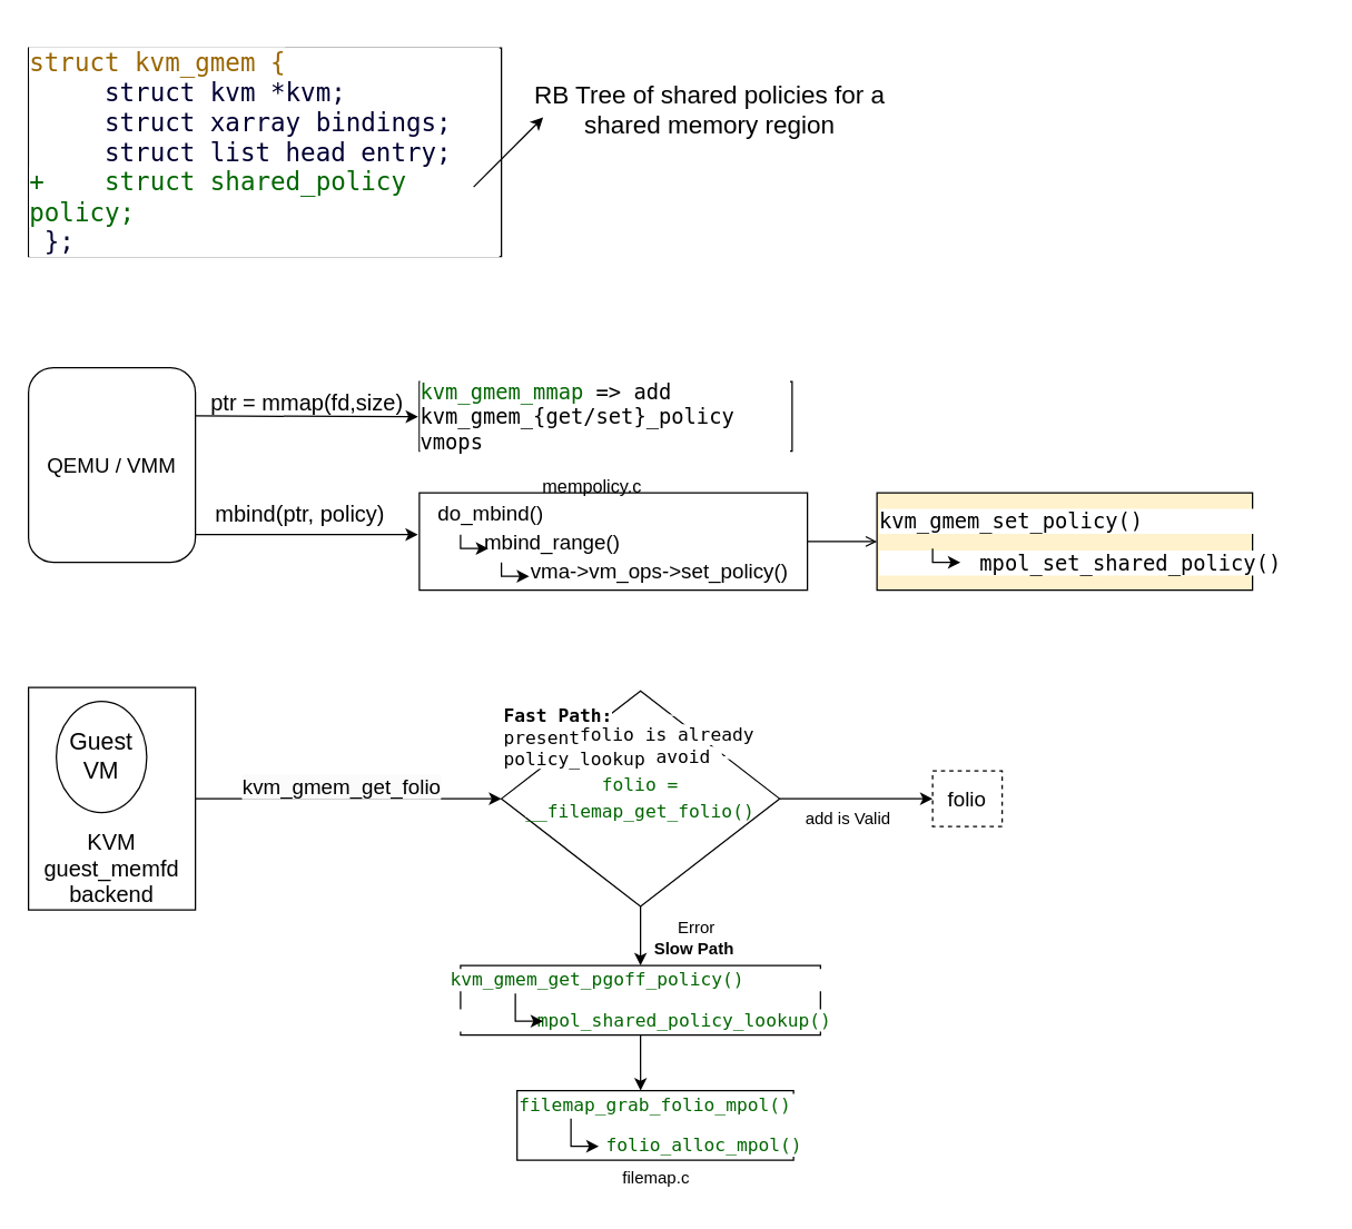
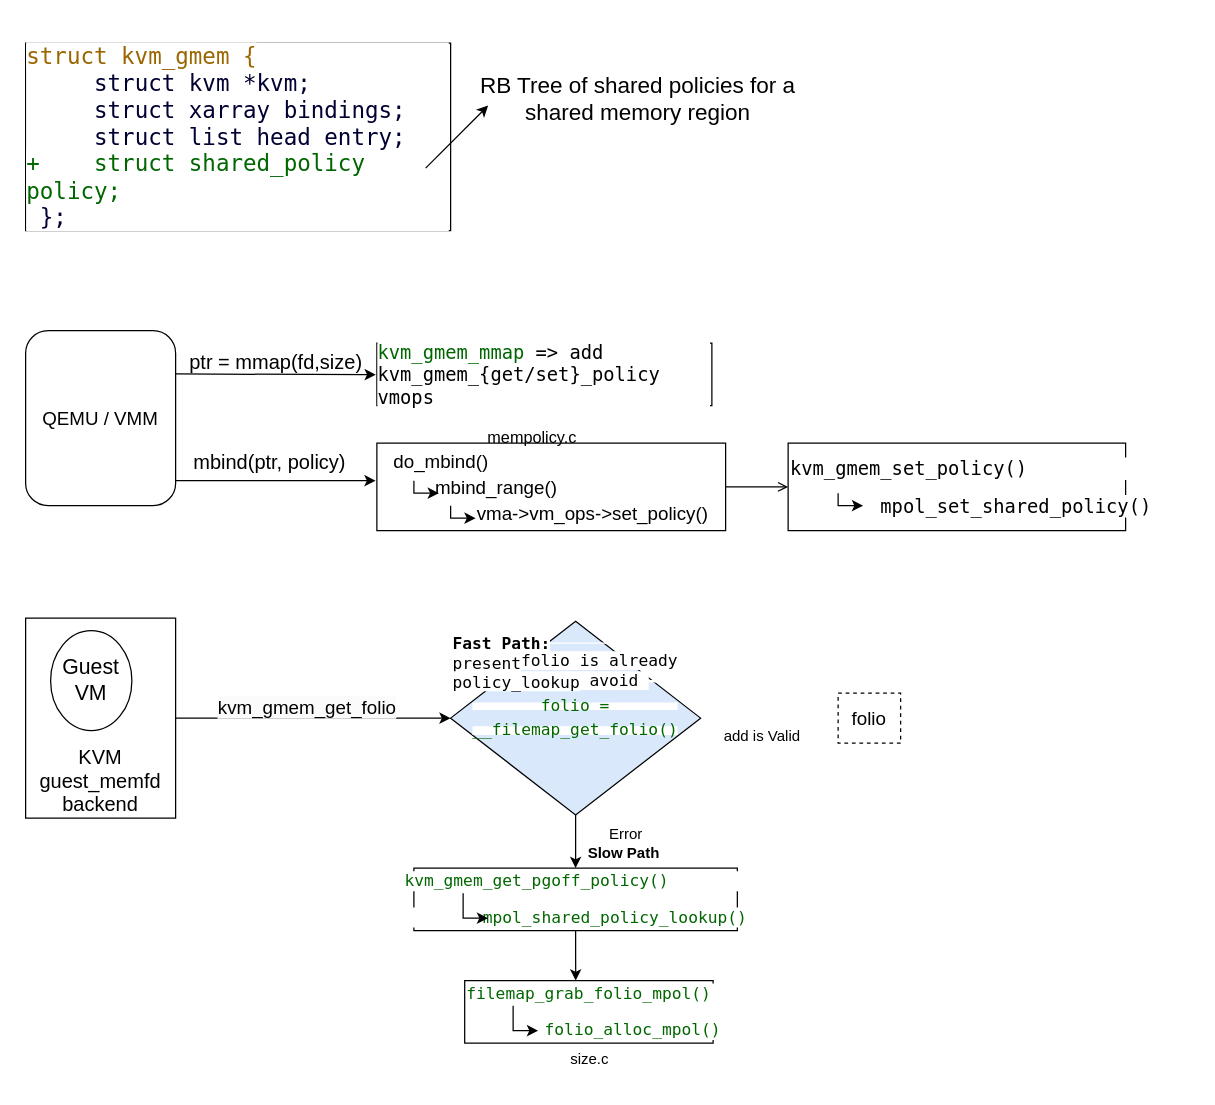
  <mxCell id="0" />
  <mxCell id="1" parent="0" />
  <mxCell id="2" value="&lt;div&gt;&lt;br&gt;&lt;/div&gt;&lt;div&gt;&lt;br&gt;&lt;/div&gt;&lt;div&gt;&lt;br&gt;&lt;/div&gt;&lt;div&gt;&lt;br&gt;&lt;/div&gt;&lt;div&gt;&lt;br&gt;&lt;/div&gt;&lt;div&gt;&lt;br&gt;&lt;/div&gt;&lt;div&gt;&lt;br&gt;&lt;/div&gt;&lt;div&gt;&lt;span style=&quot;font-size: 16px; background-color: transparent; color: light-dark(rgb(0, 0, 0), rgb(255, 255, 255));&quot;&gt;KVM guest_memfd backend&lt;/span&gt;&lt;/div&gt;" style="rounded=0;whiteSpace=wrap;html=1;" vertex="1" parent="1"><mxGeometry x="20" y="480" width="120" height="160" as="geometry" /></mxCell>
  <mxCell id="3" value="&lt;font style=&quot;font-size: 18px;&quot;&gt;&lt;br&gt;&lt;/font&gt;&lt;pre style=&quot;font-family: monospace; background: rgb(255, 255, 255); color: rgb(0, 0, 51); white-space: pre-wrap; font-style: normal; font-variant-ligatures: normal; font-variant-caps: normal; font-weight: 400; letter-spacing: normal; orphans: 2; text-align: start; text-indent: 0px; text-transform: none; widows: 2; word-spacing: 0px; -webkit-text-stroke-width: 0px; text-decoration-thickness: initial; text-decoration-style: initial; text-decoration-color: initial;&quot;&gt;&lt;font style=&quot;font-size: 18px;&quot;&gt;&lt;span style=&quot;font-family: monospace; background: rgb(255, 255, 255); color: rgb(153, 102, 0);&quot; class=&quot;hunk&quot;&gt;struct kvm_gmem {&lt;br&gt;&lt;/span&gt; &lt;span style=&quot;white-space: pre;&quot;&gt;&amp;nbsp;&amp;nbsp;&amp;nbsp;&amp;nbsp;&lt;/span&gt;struct kvm *kvm;&lt;br&gt; &lt;span style=&quot;white-space: pre;&quot;&gt;&amp;nbsp;&amp;nbsp;&amp;nbsp;&amp;nbsp;&lt;/span&gt;struct xarray bindings;&lt;br&gt; &lt;span style=&quot;white-space: pre;&quot;&gt;&amp;nbsp;&amp;nbsp;&amp;nbsp;&amp;nbsp;&lt;/span&gt;struct list_head entry;&lt;br&gt;&lt;span style=&quot;font-family: monospace; background: rgb(255, 255, 255); color: rgb(0, 102, 0);&quot; class=&quot;add&quot;&gt;+&lt;span style=&quot;white-space: pre;&quot;&gt;&amp;nbsp;&amp;nbsp;&amp;nbsp;&amp;nbsp;&lt;/span&gt;struct shared_policy policy;&lt;br&gt;&lt;/span&gt; };&lt;/font&gt;&lt;/pre&gt;&lt;font style=&quot;font-size: 18px;&quot;&gt;&lt;br&gt;&lt;/font&gt;" style="rounded=0;whiteSpace=wrap;html=1;" vertex="1" parent="1"><mxGeometry x="20" y="20" width="340" height="150" as="geometry" /></mxCell>
  <mxCell id="4" value="" style="endArrow=classic;html=1;rounded=0;" edge="1" parent="1"><mxGeometry width="50" height="50" relative="1" as="geometry"><mxPoint x="340" y="120" as="sourcePoint" /><mxPoint x="390" y="70" as="targetPoint" /></mxGeometry></mxCell>
  <mxCell id="5" value="&lt;font style=&quot;font-size: 18px;&quot;&gt;RB Tree of shared policies for a shared memory region&lt;/font&gt;" style="text;html=1;align=center;verticalAlign=middle;whiteSpace=wrap;rounded=0;" vertex="1" parent="1"><mxGeometry x="360" y="50" width="300" height="30" as="geometry" /></mxCell>
  <mxCell id="6" value="&lt;font style=&quot;font-size: 15px;&quot;&gt;QEMU / VMM&lt;/font&gt;" style="rounded=1;whiteSpace=wrap;html=1;" vertex="1" parent="1"><mxGeometry x="20" y="250" width="120" height="140" as="geometry" /></mxCell>
  <mxCell id="7" value="&lt;font style=&quot;font-size: 16px;&quot;&gt;mbind(ptr, policy)&lt;/font&gt;" style="text;html=1;align=center;verticalAlign=middle;resizable=0;points=[];autosize=1;strokeColor=none;fillColor=none;" vertex="1" parent="1"><mxGeometry x="140" y="340" width="150" height="30" as="geometry" /></mxCell>
  <mxCell id="8" value="" style="endArrow=classic;html=1;rounded=0;" edge="1" parent="1"><mxGeometry width="50" height="50" relative="1" as="geometry"><mxPoint x="140" y="370" as="sourcePoint" /><mxPoint x="300" y="370" as="targetPoint" /></mxGeometry></mxCell>
  <mxCell id="9" value="&lt;pre style=&quot;background: rgb(255, 255, 255); text-wrap-mode: wrap; text-align: start;&quot;&gt;&lt;font style=&quot;font-size: 15px;&quot;&gt;&lt;span style=&quot;color: rgb(0, 102, 0); background-image: initial; background-position: initial; background-size: initial; background-repeat: initial; background-attachment: initial; background-origin: initial; background-clip: initial;&quot; class=&quot;add&quot;&gt;kvm_gmem_mmap&lt;/span&gt;&lt;span style=&quot;background-image: initial; background-position: initial; background-size: initial; background-repeat: initial; background-attachment: initial; background-origin: initial; background-clip: initial; color: rgb(0, 102, 0);&quot; class=&quot;add&quot;&gt;&lt;font style=&quot;color: rgb(0, 0, 0);&quot;&gt; =&amp;gt; add k&lt;/font&gt;&lt;/span&gt;vm_gmem_{get/set}_policy vmops&lt;/font&gt;&lt;/pre&gt;" style="rounded=0;whiteSpace=wrap;html=1;" vertex="1" parent="1"><mxGeometry x="301" y="260" width="268" height="50" as="geometry" /></mxCell>
  <mxCell id="10" value="&lt;font style=&quot;font-size: 16px;&quot;&gt;ptr = mmap(fd,size)&lt;/font&gt;" style="text;html=1;align=center;verticalAlign=middle;resizable=0;points=[];autosize=1;strokeColor=none;fillColor=none;" vertex="1" parent="1"><mxGeometry x="140" y="260" width="160" height="30" as="geometry" /></mxCell>
  <mxCell id="11" value="" style="endArrow=classic;html=1;rounded=0;entryX=1.001;entryY=0.841;entryDx=0;entryDy=0;entryPerimeter=0;" edge="1" parent="1" target="10"><mxGeometry width="50" height="50" relative="1" as="geometry"><mxPoint x="140" y="284.68" as="sourcePoint" /><mxPoint x="320" y="285" as="targetPoint" /></mxGeometry></mxCell>
  <mxCell id="12" style="edgeStyle=orthogonalEdgeStyle;rounded=0;orthogonalLoop=1;jettySize=auto;html=1;exitX=1;exitY=0.5;exitDx=0;exitDy=0;entryX=0;entryY=0.5;entryDx=0;entryDy=0;endArrow=open;" edge="1" parent="1" source="13" target="16"><mxGeometry relative="1" as="geometry" /></mxCell>
  <mxCell id="13" value="&lt;div style=&quot;line-height: 140%;&quot;&gt;&lt;div style=&quot;text-align: left;&quot;&gt;&lt;span style=&quot;background-color: transparent; color: light-dark(rgb(0, 0, 0), rgb(255, 255, 255));&quot;&gt;&lt;font style=&quot;font-size: 15px; line-height: 140%;&quot;&gt;do_mbind()&lt;/font&gt;&lt;/span&gt;&lt;/div&gt;&lt;div style=&quot;text-align: left;&quot;&gt;&lt;span style=&quot;background-color: transparent; color: light-dark(rgb(0, 0, 0), rgb(255, 255, 255)); text-align: center;&quot;&gt;&lt;font style=&quot;font-size: 15px; line-height: 140%;&quot;&gt;&lt;span style=&quot;white-space: pre;&quot;&gt;&#09;&lt;/span&gt;mbind_range()&lt;/font&gt;&lt;/span&gt;&lt;/div&gt;&lt;div style=&quot;text-align: left;&quot;&gt;&lt;span style=&quot;background-color: transparent; color: light-dark(rgb(0, 0, 0), rgb(255, 255, 255)); text-align: center;&quot;&gt;&lt;font style=&quot;font-size: 15px; line-height: 140%;&quot;&gt;&lt;span style=&quot;white-space: pre;&quot;&gt;&#09;&lt;/span&gt;&lt;span style=&quot;white-space: pre;&quot;&gt;&#09;&lt;/span&gt;vma-&amp;gt;vm_ops-&amp;gt;set_policy()&lt;/font&gt;&lt;/span&gt;&lt;/div&gt;&lt;/div&gt;" style="rounded=0;whiteSpace=wrap;html=1;" vertex="1" parent="1"><mxGeometry x="301" y="340" width="279" height="70" as="geometry" /></mxCell>
  <mxCell id="14" value="mempolicy.c" style="text;html=1;align=center;verticalAlign=middle;resizable=0;points=[];autosize=1;strokeColor=none;fillColor=none;fontSize=13;" vertex="1" parent="1"><mxGeometry x="380" y="320" width="90" height="30" as="geometry" /></mxCell>
  <mxCell id="15" value="&lt;pre style=&quot;forced-color-adjust: none; color: rgb(0, 0, 0); font-size: 12px; font-style: normal; font-variant-ligatures: normal; font-variant-caps: normal; font-weight: 400; letter-spacing: normal; orphans: 2; text-indent: 0px; text-transform: none; widows: 2; word-spacing: 0px; -webkit-text-stroke-width: 0px; text-decoration-thickness: initial; text-decoration-style: initial; text-decoration-color: initial; background: light-dark(rgb(255, 255, 255), rgb(18, 18, 18)); text-wrap-mode: wrap; text-align: start;&quot;&gt;&lt;br&gt;&lt;/pre&gt;" style="text;whiteSpace=wrap;html=1;" vertex="1" parent="1"><mxGeometry x="710" y="340" width="240" height="70" as="geometry" /></mxCell>
- <mxCell id="16" value="&lt;div style=&quot;&quot;&gt;&lt;pre style=&quot;color: rgb(0, 0, 0); background: light-dark(rgb(255, 255, 255), rgb(18, 18, 18)); text-wrap-mode: wrap;&quot;&gt;&lt;font style=&quot;font-size: 15px;&quot;&gt;&lt;span class=&quot;add&quot; style=&quot;background-image: initial; background-position: initial; background-size: initial; background-repeat: initial; background-attachment: initial; background-origin: initial; background-clip: initial; color: rgb(0, 102, 0);&quot;&gt;&lt;font style=&quot;color: rgb(0, 0, 0);&quot;&gt;k&lt;/font&gt;&lt;/span&gt;vm_gmem_set_policy()&lt;/font&gt;&lt;/pre&gt;&lt;pre style=&quot;color: rgb(0, 0, 0); background: light-dark(rgb(255, 255, 255), rgb(18, 18, 18)); text-wrap-mode: wrap;&quot;&gt;&lt;font style=&quot;font-size: 15px;&quot;&gt;&lt;span style=&quot;white-space: pre;&quot;&gt;&#09;&lt;/span&gt;mpol_set_shared_policy() &lt;/font&gt;&lt;/pre&gt;&lt;/div&gt;" style="rounded=0;whiteSpace=wrap;html=1;align=left;fillColor=#fff2cc;" vertex="1" parent="1"><mxGeometry x="630" y="340" width="270" height="70" as="geometry" /></mxCell>
+ <mxCell id="16" value="&lt;div style=&quot;&quot;&gt;&lt;pre style=&quot;color: rgb(0, 0, 0); background: light-dark(rgb(255, 255, 255), rgb(18, 18, 18)); text-wrap-mode: wrap;&quot;&gt;&lt;font style=&quot;font-size: 15px;&quot;&gt;&lt;span class=&quot;add&quot; style=&quot;background-image: initial; background-position: initial; background-size: initial; background-repeat: initial; background-attachment: initial; background-origin: initial; background-clip: initial; color: rgb(0, 102, 0);&quot;&gt;&lt;font style=&quot;color: rgb(0, 0, 0);&quot;&gt;k&lt;/font&gt;&lt;/span&gt;vm_gmem_set_policy()&lt;/font&gt;&lt;/pre&gt;&lt;pre style=&quot;color: rgb(0, 0, 0); background: light-dark(rgb(255, 255, 255), rgb(18, 18, 18)); text-wrap-mode: wrap;&quot;&gt;&lt;font style=&quot;font-size: 15px;&quot;&gt;&lt;span style=&quot;white-space: pre;&quot;&gt;&#09;&lt;/span&gt;mpol_set_shared_policy() &lt;/font&gt;&lt;/pre&gt;&lt;/div&gt;" style="rounded=0;whiteSpace=wrap;html=1;align=left;" vertex="1" parent="1"><mxGeometry x="630" y="340" width="270" height="70" as="geometry" /></mxCell>
  <mxCell id="17" value="&lt;font style=&quot;font-size: 17px;&quot;&gt;Guest VM&lt;/font&gt;" style="ellipse;whiteSpace=wrap;html=1;aspect=fixed;" vertex="1" parent="1"><mxGeometry x="40" y="490" width="65" height="80" as="geometry" /></mxCell>
  <mxCell id="18" value="" style="edgeStyle=orthogonalEdgeStyle;rounded=0;orthogonalLoop=1;jettySize=auto;html=1;exitX=1;exitY=0.5;exitDx=0;exitDy=0;" edge="1" parent="1" source="2" target="22"><mxGeometry relative="1" as="geometry"><mxPoint x="330" y="605" as="sourcePoint" /></mxGeometry></mxCell>
  <mxCell id="19" value="&lt;span style=&quot;font-size: 15px; background-color: rgb(251, 251, 251);&quot;&gt;kvm_gmem_get_folio&lt;/span&gt;" style="edgeLabel;html=1;align=center;verticalAlign=middle;resizable=0;points=[];" vertex="1" connectable="0" parent="18"><mxGeometry x="-0.502" y="3" relative="1" as="geometry"><mxPoint x="49" y="-7" as="offset" /></mxGeometry></mxCell>
- <mxCell id="20" style="edgeStyle=orthogonalEdgeStyle;rounded=0;orthogonalLoop=1;jettySize=auto;html=1;exitX=1;exitY=0.5;exitDx=0;exitDy=0;" edge="1" parent="1" source="22" target="23"><mxGeometry relative="1" as="geometry"><mxPoint x="660" y="559.69" as="targetPoint" /></mxGeometry></mxCell>
  <mxCell id="21" style="edgeStyle=orthogonalEdgeStyle;rounded=0;orthogonalLoop=1;jettySize=auto;html=1;exitX=0.5;exitY=1;exitDx=0;exitDy=0;entryX=0.5;entryY=0;entryDx=0;entryDy=0;" edge="1" parent="1" source="22" target="28"><mxGeometry relative="1" as="geometry" /></mxCell>
- <mxCell id="22" value="&lt;div style=&quot;line-height: 50%;&quot;&gt;&lt;pre style=&quot;font-size: 13px; background: rgb(255, 255, 255); color: rgb(0, 0, 51); text-wrap-mode: wrap; line-height: 50%;&quot;&gt;&lt;span style=&quot;background-image: initial; background-position: initial; background-size: initial; background-repeat: initial; background-attachment: initial; background-origin: initial; background-clip: initial; color: rgb(0, 102, 0);&quot; class=&quot;add&quot;&gt;folio =&lt;/span&gt;&lt;/pre&gt;&lt;pre style=&quot;font-size: 13px; background: rgb(255, 255, 255); color: rgb(0, 0, 51); text-wrap-mode: wrap; line-height: 50%;&quot;&gt;&lt;span style=&quot;background-image: initial; background-position: initial; background-size: initial; background-repeat: initial; background-attachment: initial; background-origin: initial; background-clip: initial; color: rgb(0, 102, 0);&quot; class=&quot;add&quot;&gt;__filemap_get_folio()&lt;/span&gt;&lt;/pre&gt;&lt;/div&gt;" style="rhombus;whiteSpace=wrap;html=1;align=center;" vertex="1" parent="1"><mxGeometry x="360" y="482.5" width="200" height="155" as="geometry" /></mxCell>
+ <mxCell id="22" value="&lt;div style=&quot;line-height: 50%;&quot;&gt;&lt;pre style=&quot;font-size: 13px; background: rgb(255, 255, 255); color: rgb(0, 0, 51); text-wrap-mode: wrap; line-height: 50%;&quot;&gt;&lt;span style=&quot;background-image: initial; background-position: initial; background-size: initial; background-repeat: initial; background-attachment: initial; background-origin: initial; background-clip: initial; color: rgb(0, 102, 0);&quot; class=&quot;add&quot;&gt;folio =&lt;/span&gt;&lt;/pre&gt;&lt;pre style=&quot;font-size: 13px; background: rgb(255, 255, 255); color: rgb(0, 0, 51); text-wrap-mode: wrap; line-height: 50%;&quot;&gt;&lt;span style=&quot;background-image: initial; background-position: initial; background-size: initial; background-repeat: initial; background-attachment: initial; background-origin: initial; background-clip: initial; color: rgb(0, 102, 0);&quot; class=&quot;add&quot;&gt;__filemap_get_folio()&lt;/span&gt;&lt;/pre&gt;&lt;/div&gt;" style="rhombus;whiteSpace=wrap;html=1;align=center;fillColor=#dae8fc;" vertex="1" parent="1"><mxGeometry x="360" y="482.5" width="200" height="155" as="geometry" /></mxCell>
  <mxCell id="23" value="&lt;font style=&quot;font-size: 15px;&quot;&gt;folio&lt;/font&gt;" style="rounded=0;whiteSpace=wrap;html=1;dashed=1;" vertex="1" parent="1"><mxGeometry x="670" y="540" width="50" height="40" as="geometry" /></mxCell>
  <mxCell id="24" value="&lt;div style=&quot;line-height: 10%;&quot;&gt;&lt;pre style=&quot;font-size: 13px; font-family: monospace; background: rgb(255, 255, 255); white-space: pre-wrap; font-style: normal; font-variant-ligatures: normal; font-variant-caps: normal; letter-spacing: normal; orphans: 2; text-align: start; text-indent: 0px; text-transform: none; widows: 2; word-spacing: 0px; -webkit-text-stroke-width: 0px; text-decoration-thickness: initial; text-decoration-style: initial; text-decoration-color: initial; line-height: 10%;&quot;&gt;&lt;span class=&quot;add&quot; style=&quot;font-size: 13px; font-family: monospace; background: rgb(255, 255, 255);&quot;&gt;&lt;font style=&quot;color: rgb(0, 0, 0);&quot;&gt;&lt;b&gt;Fast Path:&lt;/b&gt;&lt;/font&gt;&lt;/span&gt;&lt;/pre&gt;&lt;pre style=&quot;font-size: 13px; font-family: monospace; background: rgb(255, 255, 255); white-space: pre-wrap; font-style: normal; font-variant-ligatures: normal; font-variant-caps: normal; letter-spacing: normal; orphans: 2; text-align: start; text-indent: 0px; text-transform: none; widows: 2; word-spacing: 0px; -webkit-text-stroke-width: 0px; text-decoration-thickness: initial; text-decoration-style: initial; text-decoration-color: initial; line-height: 10%;&quot;&gt;&lt;span class=&quot;add&quot; style=&quot;font-size: 13px; font-family: monospace; background: rgb(255, 255, 255);&quot;&gt;&lt;font style=&quot;color: rgb(0, 0, 0);&quot;&gt;See if folio is already present&lt;/font&gt;&lt;/span&gt;&lt;/pre&gt;&lt;pre style=&quot;font-size: 13px; font-family: monospace; background: rgb(255, 255, 255); white-space: pre-wrap; font-style: normal; font-variant-ligatures: normal; font-variant-caps: normal; font-weight: 400; letter-spacing: normal; orphans: 2; text-align: start; text-indent: 0px; text-transform: none; widows: 2; word-spacing: 0px; -webkit-text-stroke-width: 0px; text-decoration-thickness: initial; text-decoration-style: initial; text-decoration-color: initial; line-height: 10%;&quot;&gt;&lt;span class=&quot;add&quot; style=&quot;font-size: 13px; font-family: monospace; background: rgb(255, 255, 255);&quot;&gt;&lt;font style=&quot;color: rgb(0, 0, 0);&quot;&gt;in mapping to avoid policy_lookup&lt;/font&gt;&lt;/span&gt;&lt;/pre&gt;&lt;/div&gt;" style="text;whiteSpace=wrap;html=1;" vertex="1" parent="1"><mxGeometry x="360" y="480" width="240" height="80" as="geometry" /></mxCell>
  <mxCell id="25" value="add is Valid" style="text;html=1;align=center;verticalAlign=middle;resizable=0;points=[];autosize=1;strokeColor=none;fillColor=none;" vertex="1" parent="1"><mxGeometry x="564" y="560" width="90" height="30" as="geometry" /></mxCell>
  <mxCell id="26" value="Error&lt;div&gt;&lt;b&gt;Slow Path&amp;nbsp;&lt;/b&gt;&lt;/div&gt;" style="text;html=1;align=center;verticalAlign=middle;resizable=0;points=[];autosize=1;strokeColor=none;fillColor=none;" vertex="1" parent="1"><mxGeometry x="460" y="640" width="80" height="40" as="geometry" /></mxCell>
  <mxCell id="27" style="edgeStyle=orthogonalEdgeStyle;rounded=0;orthogonalLoop=1;jettySize=auto;html=1;exitX=0.5;exitY=1;exitDx=0;exitDy=0;" edge="1" parent="1" source="28"><mxGeometry relative="1" as="geometry"><mxPoint x="460.069" y="770" as="targetPoint" /></mxGeometry></mxCell>
  <mxCell id="28" value="&lt;pre style=&quot;font-size: 13px; background: rgb(255, 255, 255); color: rgb(0, 0, 51); text-wrap-mode: wrap; text-align: start;&quot;&gt;&lt;span style=&quot;background-image: initial; background-position: initial; background-size: initial; background-repeat: initial; background-attachment: initial; background-origin: initial; background-clip: initial; color: rgb(0, 102, 0);&quot; class=&quot;add&quot;&gt;kvm_gmem_get_pgoff_policy()&lt;/span&gt;&lt;/pre&gt;&lt;pre style=&quot;font-size: 13px; background: rgb(255, 255, 255); color: rgb(0, 0, 51); text-wrap-mode: wrap; text-align: start;&quot;&gt;&lt;span style=&quot;background-image: initial; background-position: initial; background-size: initial; background-repeat: initial; background-attachment: initial; background-origin: initial; background-clip: initial; color: rgb(0, 102, 0);&quot; class=&quot;add&quot;&gt;&lt;span style=&quot;white-space: pre;&quot;&gt;&lt;span style=&quot;white-space: pre;&quot;&gt;&#09;&lt;/span&gt;&lt;/span&gt;mpol_shared_policy_lookup()&lt;/span&gt;&lt;br&gt;&lt;/pre&gt;&lt;pre style=&quot;font-size: 13px; background: rgb(255, 255, 255); color: rgb(0, 0, 51); text-wrap-mode: wrap; text-align: start;&quot;&gt;&lt;/pre&gt;" style="rounded=0;whiteSpace=wrap;html=1;" vertex="1" parent="1"><mxGeometry x="330.62" y="680" width="258.75" height="50" as="geometry" /></mxCell>
  <mxCell id="29" value="&lt;pre style=&quot;font-size: 13px; background: rgb(255, 255, 255); color: rgb(0, 0, 51); text-wrap-mode: wrap;&quot;&gt;&lt;pre style=&quot;background: rgb(255, 255, 255); color: rgb(0, 0, 51); text-wrap-mode: wrap;&quot;&gt;&lt;span class=&quot;add&quot; style=&quot;background: rgb(255, 255, 255); color: rgb(0, 102, 0);&quot;&gt;filemap_grab_folio_mpol()&lt;/span&gt;&lt;/pre&gt;&lt;pre style=&quot;background: rgb(255, 255, 255); color: rgb(0, 0, 51); text-wrap-mode: wrap;&quot;&gt;&lt;span class=&quot;add&quot; style=&quot;background: rgb(255, 255, 255); color: rgb(0, 102, 0);&quot;&gt;&lt;span style=&quot;white-space: pre;&quot;&gt;&#09;&lt;/span&gt;folio_alloc_mpol()&lt;br&gt;&lt;/span&gt;&lt;/pre&gt;&lt;/pre&gt;&lt;pre style=&quot;font-size: 13px; background: rgb(255, 255, 255); color: rgb(0, 0, 51); text-wrap-mode: wrap;&quot;&gt;&lt;/pre&gt;" style="rounded=0;whiteSpace=wrap;html=1;align=left;" vertex="1" parent="1"><mxGeometry x="371.25" y="770" width="198.75" height="50" as="geometry" /></mxCell>
  <mxCell id="30" value="" style="endArrow=classic;html=1;rounded=0;" edge="1" parent="1"><mxGeometry width="50" height="50" relative="1" as="geometry"><mxPoint x="370" y="700" as="sourcePoint" /><mxPoint x="390" y="720" as="targetPoint" /><Array as="points"><mxPoint x="370" y="720" /></Array></mxGeometry></mxCell>
  <mxCell id="31" value="" style="endArrow=classic;html=1;rounded=0;" edge="1" parent="1"><mxGeometry width="50" height="50" relative="1" as="geometry"><mxPoint x="410" y="790" as="sourcePoint" /><mxPoint x="430" y="810" as="targetPoint" /><Array as="points"><mxPoint x="410" y="810" /></Array></mxGeometry></mxCell>
  <mxCell id="32" value="" style="endArrow=classic;html=1;rounded=0;" edge="1" parent="1"><mxGeometry width="50" height="50" relative="1" as="geometry"><mxPoint x="330.62" y="370" as="sourcePoint" /><mxPoint x="350.62" y="380" as="targetPoint" /><Array as="points"><mxPoint x="330.62" y="380" /></Array></mxGeometry></mxCell>
  <mxCell id="33" value="" style="endArrow=classic;html=1;rounded=0;" edge="1" parent="1"><mxGeometry width="50" height="50" relative="1" as="geometry"><mxPoint x="360" y="390" as="sourcePoint" /><mxPoint x="380" y="400" as="targetPoint" /><Array as="points"><mxPoint x="360" y="400" /></Array></mxGeometry></mxCell>
  <mxCell id="34" value="" style="endArrow=classic;html=1;rounded=0;" edge="1" parent="1"><mxGeometry width="50" height="50" relative="1" as="geometry"><mxPoint x="670" y="380" as="sourcePoint" /><mxPoint x="690" y="390" as="targetPoint" /><Array as="points"><mxPoint x="670" y="390" /></Array></mxGeometry></mxCell>
- <mxCell id="35" value="filemap.c" style="text;html=1;align=center;verticalAlign=middle;resizable=0;points=[];autosize=1;strokeColor=none;fillColor=none;" vertex="1" parent="1"><mxGeometry x="435.63" y="818" width="70" height="30" as="geometry" /></mxCell>
+ <mxCell id="35" value="size.c" style="text;html=1;align=center;verticalAlign=middle;resizable=0;points=[];autosize=1;strokeColor=none;fillColor=none;" vertex="1" parent="1"><mxGeometry x="435.63" y="818" width="70" height="30" as="geometry" /></mxCell>
